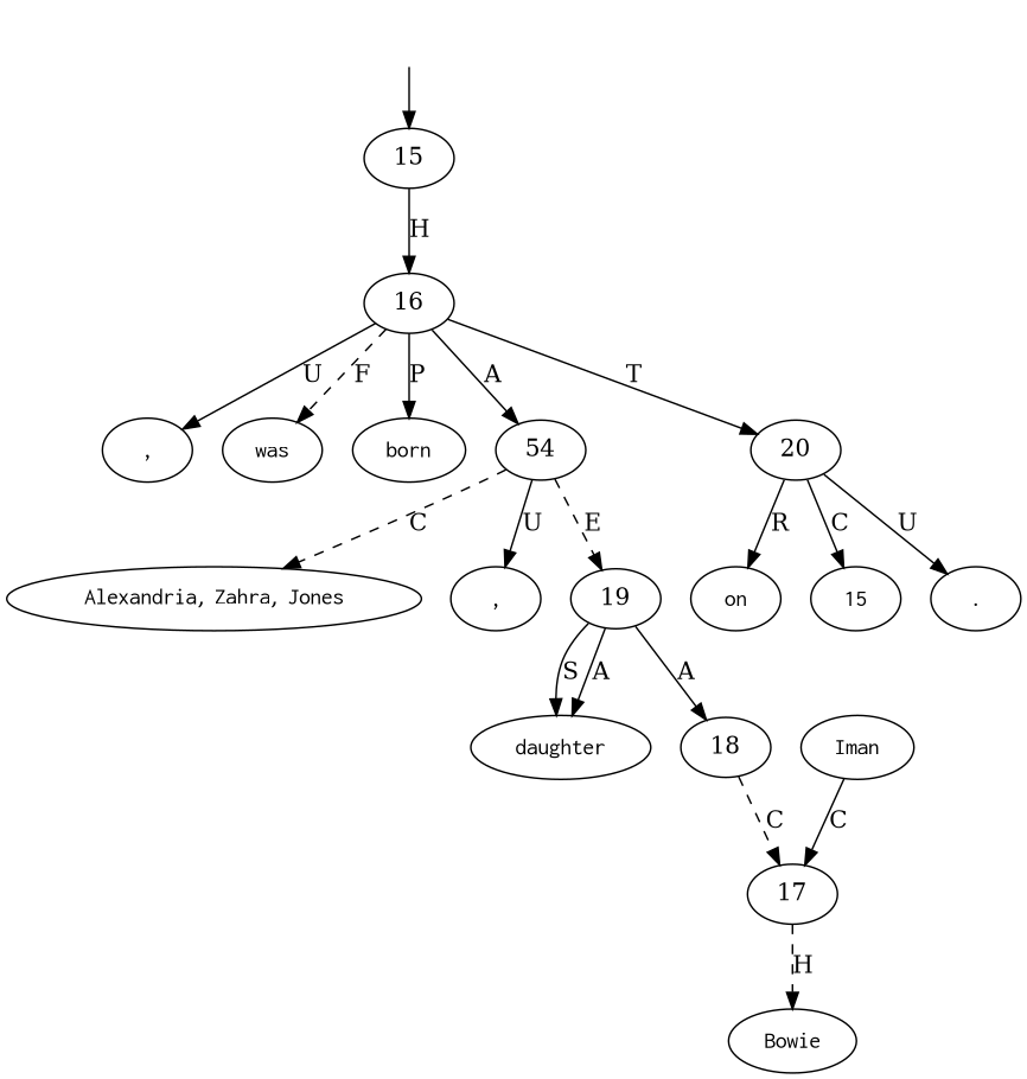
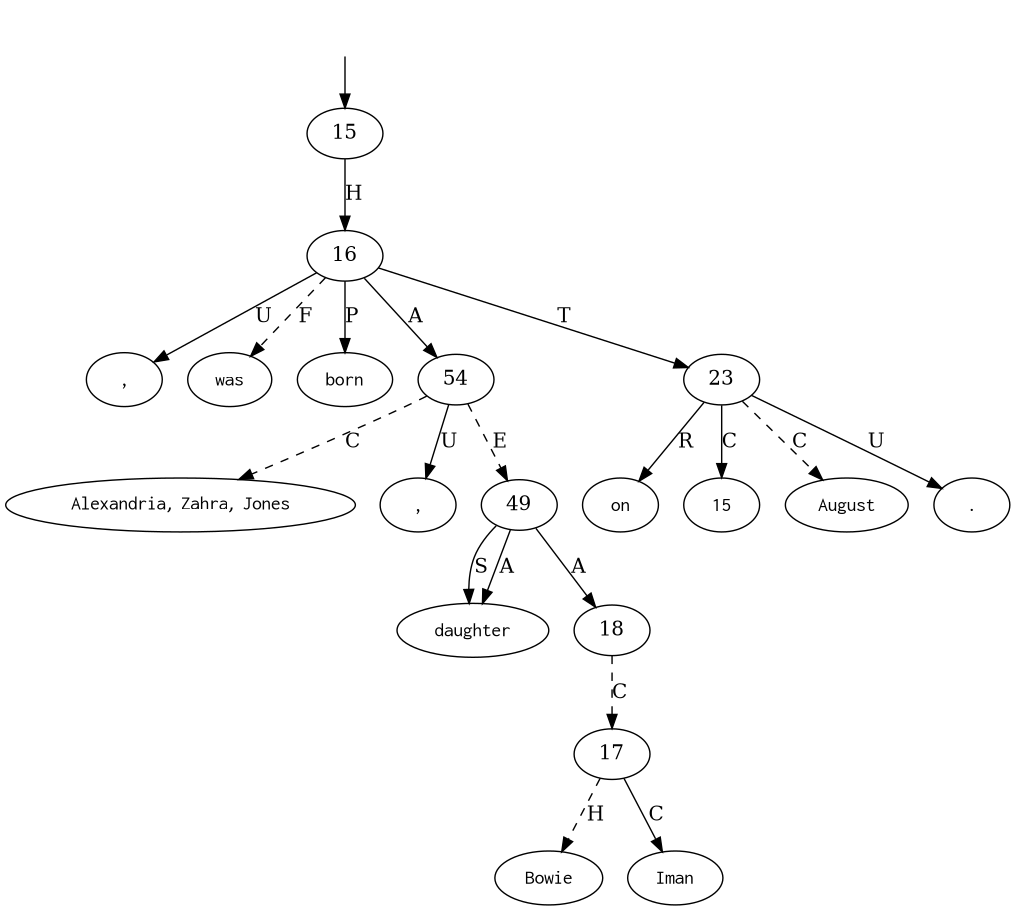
  digraph {
    node [shape=oval]
    edge [style=solid]
    top [style=invis shape=""]
    15 [shape=""]
    16 [shape=""]
    n4 [label=<<table align="center" border="0" cellspacing="0"><tr><td colspan="2"><font face="Courier">,</font></td></tr></table>>]
    n5 [label=<<table align="center" border="0" cellspacing="0"><tr><td colspan="2"><font face="Courier">was</font></td></tr></table>>]
    n6 [label=<<table align="center" border="0" cellspacing="0"><tr><td colspan="2"><font face="Courier">born</font></td></tr></table>>]
    n7 [label=54 shape=""]
-   20 [shape=""]
+   20 [label=23 shape=""]
    n9 [label=<<table align="center" border="0" cellspacing="0"><tr><td colspan="2"><font face="Courier">Alexandria</font>,&nbsp;<font face="Courier">Zahra</font>,&nbsp;<font face="Courier">Jones</font></td></tr></table>>]
    n10 [label=<<table align="center" border="0" cellspacing="0"><tr><td colspan="2"><font face="Courier">,</font></td></tr></table>>]
    n11 [label=<<table align="center" border="0" cellspacing="0"><tr><td colspan="2"><font face="Courier">Bowie</font></td></tr></table>>]
    n12 [label=<<table align="center" border="0" cellspacing="0"><tr><td colspan="2"><font face="Courier">Iman</font></td></tr></table>>]
    n13 [label=<<table align="center" border="0" cellspacing="0"><tr><td colspan="2"><font face="Courier">daughter</font></td></tr></table>>]
    n14 [label=<<table align="center" border="0" cellspacing="0"><tr><td colspan="2"><font face="Courier">on</font></td></tr></table>>]
    n15 [label=<<table align="center" border="0" cellspacing="0"><tr><td colspan="2"><font face="Courier">15</font></td></tr></table>>]
+   n16 [label=<<table align="center" border="0" cellspacing="0"><tr><td colspan="2"><font face="Courier">August</font></td></tr></table>>]
    n17 [label=<<table align="center" border="0" cellspacing="0"><tr><td colspan="2"><font face="Courier">.</font></td></tr></table>>]
-   19 [shape=""]
+   19 [label=49 shape=""]
    18 [shape=""]
    17 [shape=""]
    top -> 15
    15 -> 16 [label=H]
    16 -> n4 [label=U]
    16 -> n5 [label=F style=dashed]
    16 -> n6 [label=P]
    16 -> n7 [label=A]
    16 -> 20 [label=T]
    n7 -> n9 [label=C style=dashed]
    n7 -> n10 [label=U]
    n7 -> 19 [label=E style=dashed]
    20 -> n14 [label=R]
    20 -> n15 [label=C]
+   20 -> n16 [label=C style=dashed]
    20 -> n17 [label=U]
    19 -> n13 [label=S]
    19 -> n13 [label=A]
    19 -> 18 [label=A]
    18 -> 17 [label=C style=dashed]
    17 -> n11 [label=H style=dashed]
-   n12 -> 17 [label=C]
+   17 -> n12 [label=C]
  }
